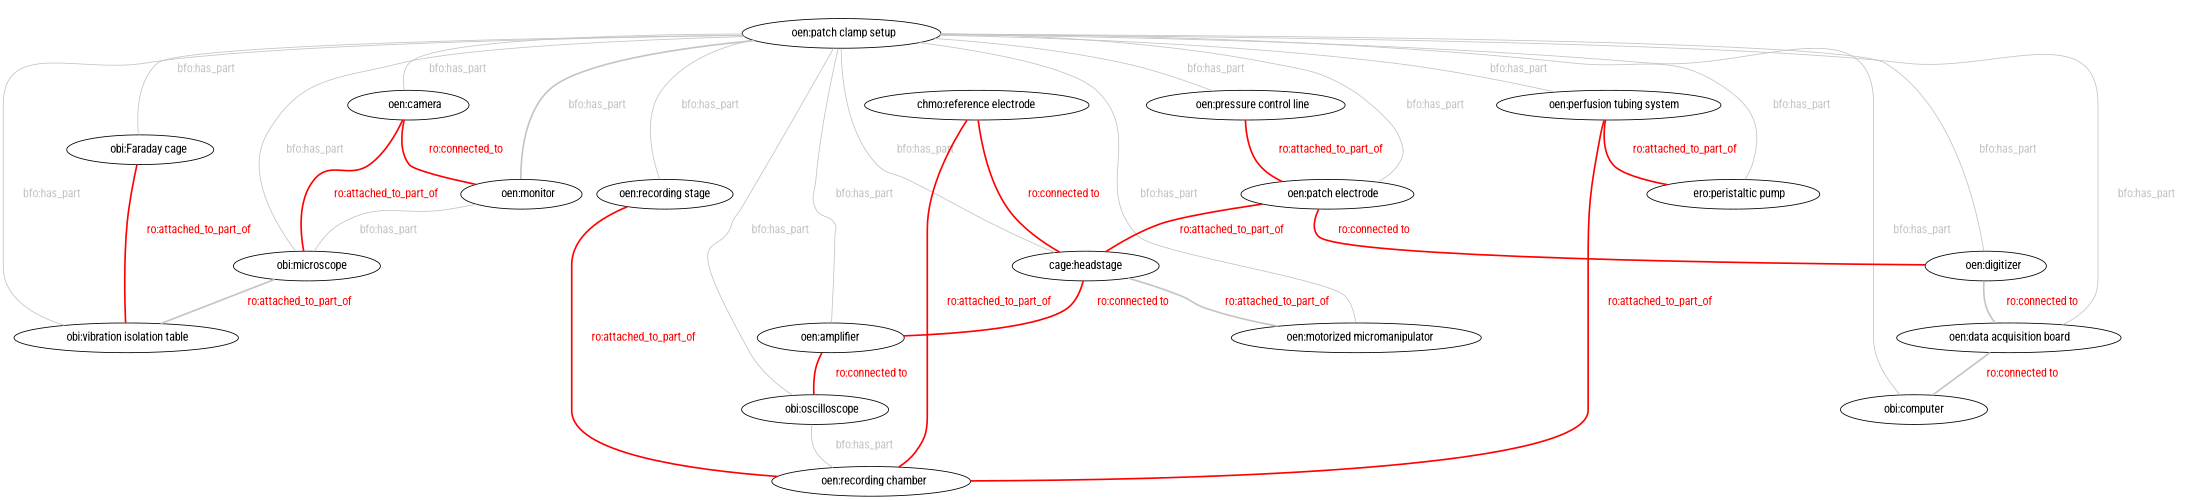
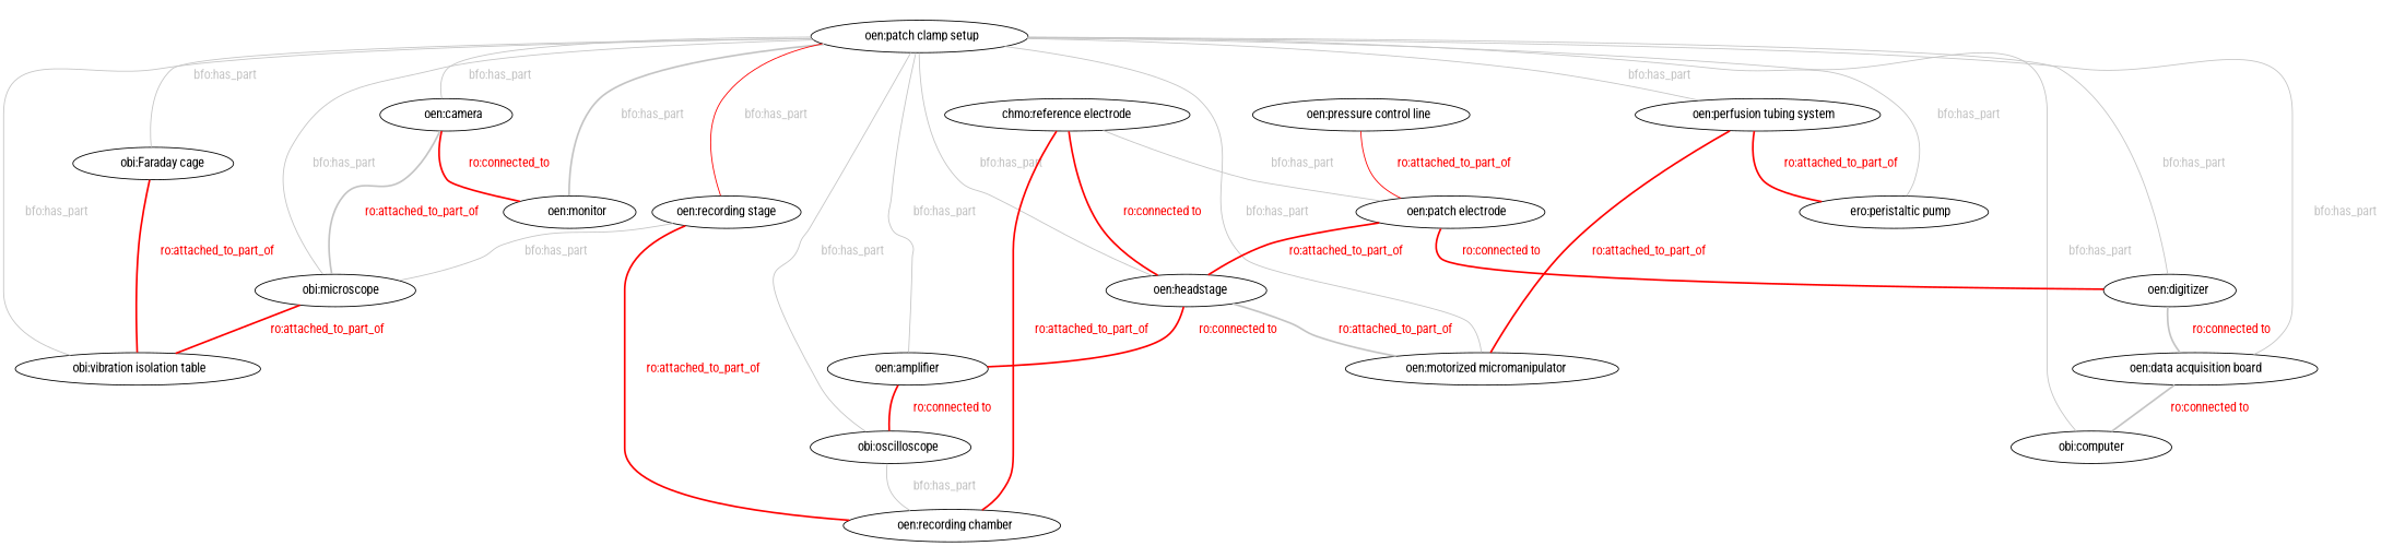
  graph {
    fontname="Roboto Condensed"
    overlap_scaling=2
    node [fontname="Roboto Condensed"]
    edge [color="#c4c4c4" fontcolor="#c4c4c4" fontname="Roboto Condensed"]
    "	oen:patch clamp setup	"
    "	obi:Faraday cage	"
    "	ero:peristaltic pump	"
    "	obi:vibration isolation table	"
    "	obi:microscope	"
    "	oen:camera	"
    "	oen:monitor	"
    "	oen:patch electrode	"
    "	oen:pressure control line	"
    "	oen:motorized micromanipulator	"
-   "	oen:headstage	" [label="cage:headstage"]
+   "	oen:headstage	"
    "	oen:amplifier	"
    "	obi:oscilloscope	"
    "	oen:data acquisition board	"
    "	oen:digitizer	"
    "	oen:perfusion tubing system	"
    n17 [label="oen:recording stage"]
    "	obi:computer	"
    "	chmo:reference electrode	"
    "	oen:recording chamber	"
    "	oen:patch clamp setup	" -- "	obi:Faraday cage	" [label="	bfo:has_part	"]
    "	oen:patch clamp setup	" -- "	ero:peristaltic pump	" [label="	bfo:has_part	"]
    "	oen:patch clamp setup	" -- "	obi:vibration isolation table	" [label="	bfo:has_part	"]
    "	oen:patch clamp setup	" -- "	obi:microscope	" [label="	bfo:has_part	"]
    "	oen:patch clamp setup	" -- "	oen:camera	" [label="	bfo:has_part	"]
    "	oen:patch clamp setup	" -- "	oen:monitor	" [label="	bfo:has_part	" style=bold]
-   "	oen:patch clamp setup	" -- "	oen:patch electrode	" [label="	bfo:has_part	"]
-   "	oen:patch clamp setup	" -- "	oen:pressure control line	" [label="	bfo:has_part	"]
+   "	chmo:reference electrode	" -- "	oen:patch electrode	" [label="	bfo:has_part	"]
    "	oen:patch clamp setup	" -- "	oen:motorized micromanipulator	" [label="	bfo:has_part	"]
    "	oen:patch clamp setup	" -- "	oen:headstage	" [label="	bfo:has_part	"]
    "	oen:patch clamp setup	" -- "	oen:amplifier	" [label="	bfo:has_part	"]
    "	oen:patch clamp setup	" -- "	obi:oscilloscope	" [label="	bfo:has_part	"]
    "	oen:patch clamp setup	" -- "	oen:data acquisition board	" [label="	bfo:has_part	"]
    "	oen:patch clamp setup	" -- "	oen:digitizer	" [label="	bfo:has_part	"]
    "	oen:patch clamp setup	" -- "	oen:perfusion tubing system	" [label="	bfo:has_part	"]
-   "	oen:patch clamp setup	" -- n17 [label="	bfo:has_part	"]
+   "	oen:patch clamp setup	" -- n17 [color=red label="	bfo:has_part	"]
    "	oen:patch clamp setup	" -- "	obi:computer	" [label="	bfo:has_part	"]
    "	obi:Faraday cage	" -- "	obi:vibration isolation table	" [color=red fontcolor=red label="	ro:attached_to_part_of	" style=bold]
-   "	obi:microscope	" -- "	obi:vibration isolation table	" [fontcolor=red label="	ro:attached_to_part_of	" style=bold]
-   "	oen:camera	" -- "	obi:microscope	" [color=red fontcolor=red label="	ro:attached_to_part_of	" style=bold]
+   "	obi:microscope	" -- "	obi:vibration isolation table	" [color=red fontcolor=red label="	ro:attached_to_part_of	" style=bold]
+   "	oen:camera	" -- "	obi:microscope	" [fontcolor=red label="	ro:attached_to_part_of	" style=bold]
    "	oen:camera	" -- "	oen:monitor	" [color=red fontcolor=red label="	ro:connected_to	" style=bold]
    "	oen:patch electrode	" -- "	oen:headstage	" [color=red fontcolor=red label="	ro:attached_to_part_of	" style=bold]
    "	oen:patch electrode	" -- "	oen:digitizer	" [color=red fontcolor=red label="	ro:connected to	" style=bold]
-   "	oen:pressure control line	" -- "	oen:patch electrode	" [color=red fontcolor=red label="	ro:attached_to_part_of	" style=bold]
+   "	oen:pressure control line	" -- "	oen:patch electrode	" [color=red fontcolor=red label="	ro:attached_to_part_of	" style=solid]
    "	oen:headstage	" -- "	oen:motorized micromanipulator	" [fontcolor=red label="	ro:attached_to_part_of	" style=bold]
    "	oen:headstage	" -- "	oen:amplifier	" [color=red fontcolor=red label="	ro:connected to	" style=bold]
    "	oen:amplifier	" -- "	obi:oscilloscope	" [color=red fontcolor=red label="	ro:connected to	" style=bold]
    "	obi:oscilloscope	" -- "	oen:recording chamber	" [label="	bfo:has_part	"]
    "	oen:data acquisition board	" -- "	obi:computer	" [fontcolor=red label="	ro:connected to	" style=bold]
    "	oen:digitizer	" -- "	oen:data acquisition board	" [fontcolor=red label="	ro:connected to	" style=bold]
    "	oen:perfusion tubing system	" -- "	ero:peristaltic pump	" [color=red fontcolor=red label="	ro:attached_to_part_of	" style=bold]
-   "	oen:perfusion tubing system	" -- "	oen:recording chamber	" [color=red fontcolor=red label="	ro:attached_to_part_of	" style=bold]
-   "	oen:monitor	" -- "	obi:microscope	" [label="	bfo:has_part	"]
+   "	oen:perfusion tubing system	" -- "	oen:motorized micromanipulator	" [color=red fontcolor=red label="	ro:attached_to_part_of	" style=bold]
+   n17 -- "	obi:microscope	" [label="	bfo:has_part	"]
    n17 -- "	oen:recording chamber	" [color=red fontcolor=red label="	ro:attached_to_part_of	" style=bold]
    "	chmo:reference electrode	" -- "	oen:headstage	" [color=red fontcolor=red label="	ro:connected to	" style=bold]
    "	chmo:reference electrode	" -- "	oen:recording chamber	" [color=red fontcolor=red label="	ro:attached_to_part_of	" style=bold]
  }
